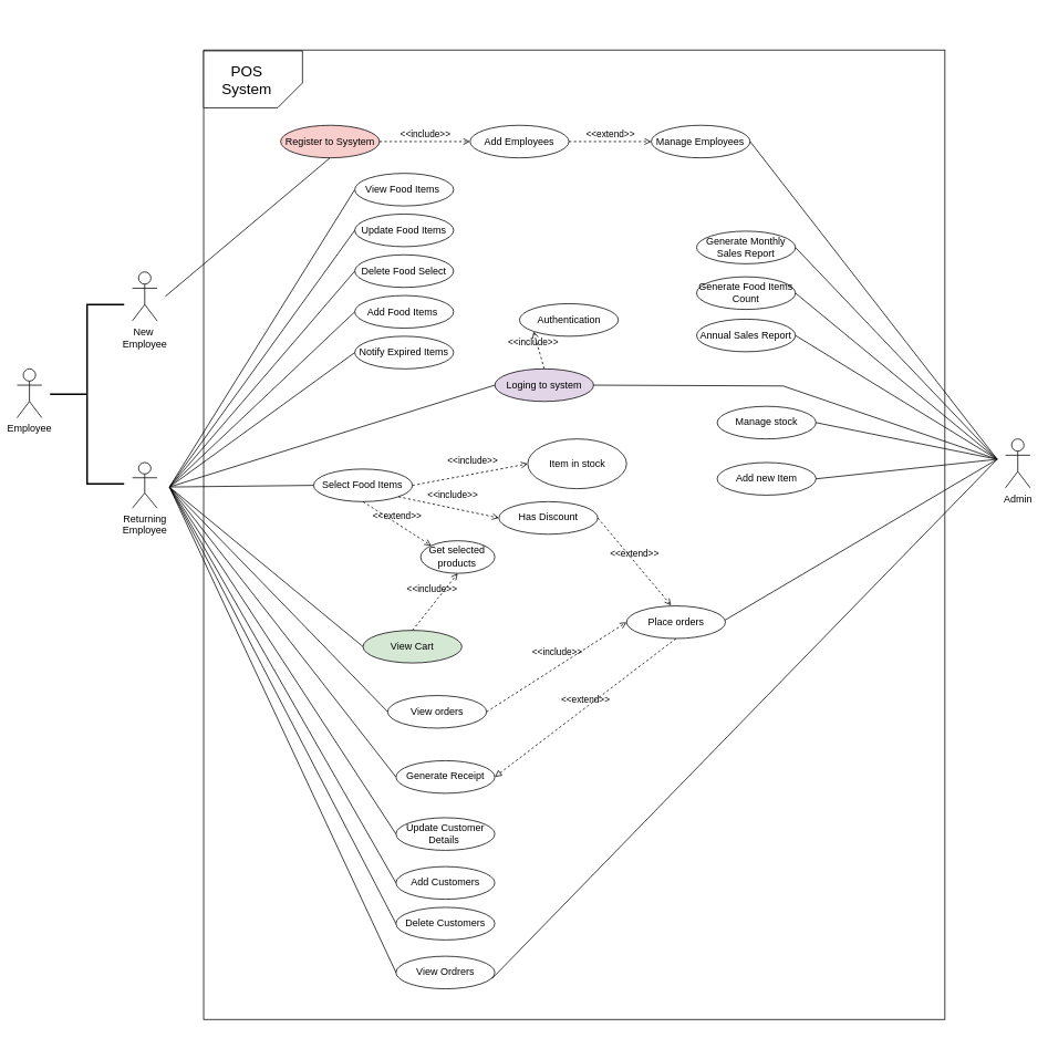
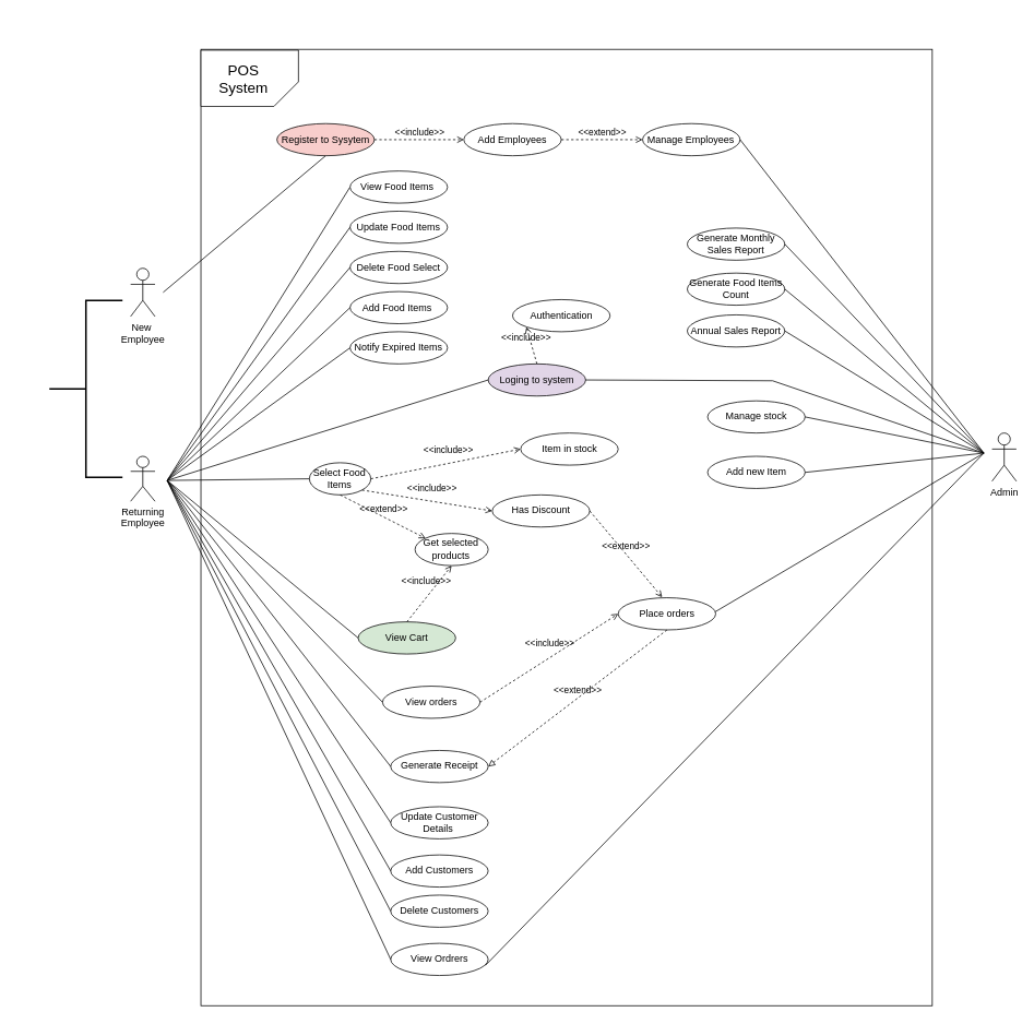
  <mxCell id="0" />
  <mxCell id="1" parent="0" />
  <mxCell id="2" value="" style="group" parent="1" connectable="0" vertex="1"><mxGeometry x="235.004" y="20.002" width="913.185" height="1207.636" as="geometry" /></mxCell>
  <mxCell id="3" value="" style="rounded=0;whiteSpace=wrap;html=1;" parent="2" vertex="1"><mxGeometry x="9.926" y="39.273" width="893.333" height="1168.364" as="geometry" /></mxCell>
  <mxCell id="4" value="" style="group" parent="2" connectable="0" vertex="1"><mxGeometry x="1.963" y="38.273" width="119.111" height="68.727" as="geometry" /></mxCell>
  <mxCell id="5" value="" style="shape=card;whiteSpace=wrap;html=1;rotation=-180;" parent="4" vertex="1"><mxGeometry x="8.0" y="2.0" width="119.111" height="68.727" as="geometry" /></mxCell>
  <mxCell id="6" value="&lt;font style=&quot;font-size: 18px;&quot;&gt;POS System&lt;/font&gt;" style="text;html=1;align=center;verticalAlign=middle;whiteSpace=wrap;rounded=0;" parent="4" vertex="1"><mxGeometry x="29.815" y="22.636" width="59.556" height="29.455" as="geometry" /></mxCell>
  <mxCell id="7" value="Update Food Items" style="ellipse;whiteSpace=wrap;html=1;" parent="1" vertex="1"><mxGeometry x="427.074" y="257.018" width="119.111" height="39.273" as="geometry" /></mxCell>
  <mxCell id="8" value="Delete Food Select" style="ellipse;whiteSpace=wrap;html=1;" parent="1" vertex="1"><mxGeometry x="427.074" y="306.109" width="119.111" height="39.273" as="geometry" /></mxCell>
  <mxCell id="9" value="Notify Expired Items" style="ellipse;whiteSpace=wrap;html=1;" parent="1" vertex="1"><mxGeometry x="427.074" y="404.291" width="119.111" height="39.273" as="geometry" /></mxCell>
  <mxCell id="10" value="Add Food Items&amp;nbsp;" style="ellipse;whiteSpace=wrap;html=1;" parent="1" vertex="1"><mxGeometry x="427.074" y="355.2" width="119.111" height="39.273" as="geometry" /></mxCell>
  <mxCell id="11" value="" style="endArrow=none;html=1;rounded=0;entryX=0;entryY=0.5;entryDx=0;entryDy=0;exitX=0.5;exitY=0.5;exitDx=0;exitDy=0;exitPerimeter=0;" parent="1" target="45" edge="1"><mxGeometry width="50" height="50" relative="1" as="geometry"><mxPoint x="203.741" y="585.927" as="sourcePoint" /><mxPoint x="625.593" y="374.836" as="targetPoint" /></mxGeometry></mxCell>
  <mxCell id="12" value="" style="endArrow=none;html=1;rounded=0;entryX=0;entryY=0.5;entryDx=0;entryDy=0;exitX=0.5;exitY=0.5;exitDx=0;exitDy=0;exitPerimeter=0;" parent="1" target="7" edge="1"><mxGeometry width="50" height="50" relative="1" as="geometry"><mxPoint x="203.741" y="585.927" as="sourcePoint" /><mxPoint x="625.593" y="374.836" as="targetPoint" /></mxGeometry></mxCell>
  <mxCell id="13" value="" style="endArrow=none;html=1;rounded=0;entryX=0;entryY=0.5;entryDx=0;entryDy=0;exitX=0.5;exitY=0.5;exitDx=0;exitDy=0;exitPerimeter=0;" parent="1" target="8" edge="1"><mxGeometry width="50" height="50" relative="1" as="geometry"><mxPoint x="203.741" y="585.927" as="sourcePoint" /><mxPoint x="625.593" y="374.836" as="targetPoint" /></mxGeometry></mxCell>
  <mxCell id="14" value="" style="endArrow=none;html=1;rounded=0;entryX=0;entryY=0.5;entryDx=0;entryDy=0;exitX=0.5;exitY=0.5;exitDx=0;exitDy=0;exitPerimeter=0;" parent="1" target="10" edge="1"><mxGeometry width="50" height="50" relative="1" as="geometry"><mxPoint x="203.741" y="585.927" as="sourcePoint" /><mxPoint x="625.593" y="374.836" as="targetPoint" /></mxGeometry></mxCell>
  <mxCell id="15" value="" style="endArrow=none;html=1;rounded=0;entryX=0;entryY=0.5;entryDx=0;entryDy=0;exitX=0.5;exitY=0.5;exitDx=0;exitDy=0;exitPerimeter=0;" parent="1" target="9" edge="1"><mxGeometry width="50" height="50" relative="1" as="geometry"><mxPoint x="203.741" y="585.927" as="sourcePoint" /><mxPoint x="625.593" y="374.836" as="targetPoint" /></mxGeometry></mxCell>
- <mxCell id="16" value="Select Food Items" style="ellipse;whiteSpace=wrap;html=1;" parent="1" vertex="1"><mxGeometry x="377.444" y="564.327" width="119.111" height="39.273" as="geometry" /></mxCell>
+ <mxCell id="16" value="Select Food Items" style="ellipse;whiteSpace=wrap;html=1;" parent="1" vertex="1"><mxGeometry x="377.444" y="564.327" width="75" height="39.273" as="geometry" /></mxCell>
  <mxCell id="17" value="View Cart" style="ellipse;whiteSpace=wrap;html=1;fillColor=#d5e8d4;" parent="1" vertex="1"><mxGeometry x="437" y="758.727" width="119.111" height="39.273" as="geometry" /></mxCell>
  <mxCell id="18" value="View orders" style="ellipse;whiteSpace=wrap;html=1;" parent="1" vertex="1"><mxGeometry x="466.778" y="837.273" width="119.111" height="39.273" as="geometry" /></mxCell>
  <mxCell id="19" value="Generate Receipt" style="ellipse;whiteSpace=wrap;html=1;" parent="1" vertex="1"><mxGeometry x="476.704" y="915.818" width="119.111" height="39.273" as="geometry" /></mxCell>
  <mxCell id="20" value="" style="endArrow=none;html=1;rounded=0;entryX=0;entryY=0.5;entryDx=0;entryDy=0;exitX=0.5;exitY=0.5;exitDx=0;exitDy=0;exitPerimeter=0;" parent="1" target="16" edge="1"><mxGeometry width="50" height="50" relative="1" as="geometry"><mxPoint x="203.741" y="585.927" as="sourcePoint" /><mxPoint x="625.593" y="571.2" as="targetPoint" /></mxGeometry></mxCell>
  <mxCell id="21" value="" style="endArrow=none;html=1;rounded=0;entryX=0;entryY=0.5;entryDx=0;entryDy=0;exitX=0.5;exitY=0.5;exitDx=0;exitDy=0;exitPerimeter=0;" parent="1" target="17" edge="1"><mxGeometry width="50" height="50" relative="1" as="geometry"><mxPoint x="203.741" y="585.927" as="sourcePoint" /><mxPoint x="625.593" y="571.2" as="targetPoint" /></mxGeometry></mxCell>
  <mxCell id="22" value="" style="endArrow=none;html=1;rounded=0;entryX=0;entryY=0.5;entryDx=0;entryDy=0;exitX=0.5;exitY=0.5;exitDx=0;exitDy=0;exitPerimeter=0;" parent="1" target="18" edge="1"><mxGeometry width="50" height="50" relative="1" as="geometry"><mxPoint x="203.741" y="585.927" as="sourcePoint" /><mxPoint x="625.593" y="571.2" as="targetPoint" /></mxGeometry></mxCell>
  <mxCell id="23" value="" style="endArrow=none;html=1;rounded=0;entryX=0;entryY=0.5;entryDx=0;entryDy=0;exitX=0.5;exitY=0.5;exitDx=0;exitDy=0;exitPerimeter=0;" parent="1" target="19" edge="1"><mxGeometry width="50" height="50" relative="1" as="geometry"><mxPoint x="203.741" y="585.927" as="sourcePoint" /><mxPoint x="625.593" y="571.2" as="targetPoint" /></mxGeometry></mxCell>
  <mxCell id="24" value="&lt;div&gt;Update Customer Details&amp;nbsp;&lt;br&gt;&lt;/div&gt;" style="ellipse;whiteSpace=wrap;html=1;" parent="1" vertex="1"><mxGeometry x="476.704" y="984.545" width="119.111" height="39.273" as="geometry" /></mxCell>
  <mxCell id="25" value="Add Customers" style="ellipse;whiteSpace=wrap;html=1;" parent="1" vertex="1"><mxGeometry x="476.704" y="1043.455" width="119.111" height="39.273" as="geometry" /></mxCell>
  <mxCell id="26" value="Delete Customers" style="ellipse;whiteSpace=wrap;html=1;" parent="1" vertex="1"><mxGeometry x="476.704" y="1092.545" width="119.111" height="39.273" as="geometry" /></mxCell>
  <mxCell id="27" value="View Ordrers" style="ellipse;whiteSpace=wrap;html=1;" parent="1" vertex="1"><mxGeometry x="476.704" y="1151.455" width="119.111" height="39.273" as="geometry" /></mxCell>
  <mxCell id="28" value="" style="endArrow=none;html=1;rounded=0;entryX=0;entryY=0.5;entryDx=0;entryDy=0;exitX=0.5;exitY=0.5;exitDx=0;exitDy=0;exitPerimeter=0;" parent="1" target="24" edge="1"><mxGeometry width="50" height="50" relative="1" as="geometry"><mxPoint x="203.741" y="585.927" as="sourcePoint" /><mxPoint x="625.593" y="728.291" as="targetPoint" /></mxGeometry></mxCell>
  <mxCell id="29" value="" style="endArrow=none;html=1;rounded=0;entryX=0;entryY=0.5;entryDx=0;entryDy=0;exitX=0.5;exitY=0.5;exitDx=0;exitDy=0;exitPerimeter=0;" parent="1" target="25" edge="1"><mxGeometry width="50" height="50" relative="1" as="geometry"><mxPoint x="203.741" y="585.927" as="sourcePoint" /><mxPoint x="625.593" y="620.291" as="targetPoint" /></mxGeometry></mxCell>
  <mxCell id="30" value="" style="endArrow=none;html=1;rounded=0;entryX=0;entryY=0.5;entryDx=0;entryDy=0;exitX=0.5;exitY=0.5;exitDx=0;exitDy=0;exitPerimeter=0;" parent="1" target="26" edge="1"><mxGeometry width="50" height="50" relative="1" as="geometry"><mxPoint x="203.741" y="585.927" as="sourcePoint" /><mxPoint x="625.593" y="620.291" as="targetPoint" /></mxGeometry></mxCell>
  <mxCell id="31" value="" style="endArrow=none;html=1;rounded=0;entryX=0;entryY=0.5;entryDx=0;entryDy=0;exitX=0.5;exitY=0.5;exitDx=0;exitDy=0;exitPerimeter=0;" parent="1" target="27" edge="1"><mxGeometry width="50" height="50" relative="1" as="geometry"><mxPoint x="203.741" y="585.927" as="sourcePoint" /><mxPoint x="625.593" y="620.291" as="targetPoint" /></mxGeometry></mxCell>
  <mxCell id="32" value="Generate Monthly Sales Report" style="ellipse;whiteSpace=wrap;html=1;" parent="1" vertex="1"><mxGeometry x="839" y="277.636" width="119.111" height="39.273" as="geometry" /></mxCell>
  <mxCell id="33" value="Generate Food Items Count" style="ellipse;whiteSpace=wrap;html=1;" parent="1" vertex="1"><mxGeometry x="839" y="332.618" width="119.111" height="39.273" as="geometry" /></mxCell>
  <mxCell id="34" value="Annual Sales Report" style="ellipse;whiteSpace=wrap;html=1;" parent="1" vertex="1"><mxGeometry x="839" y="383.673" width="119.111" height="39.273" as="geometry" /></mxCell>
  <mxCell id="35" value="" style="endArrow=none;html=1;rounded=0;entryX=1;entryY=0.5;entryDx=0;entryDy=0;" parent="1" target="32" edge="1"><mxGeometry width="50" height="50" relative="1" as="geometry"><mxPoint x="1201.296" y="552.545" as="sourcePoint" /><mxPoint x="496.556" y="306.109" as="targetPoint" /></mxGeometry></mxCell>
  <mxCell id="36" value="" style="endArrow=none;html=1;rounded=0;entryX=1;entryY=0.5;entryDx=0;entryDy=0;" parent="1" target="33" edge="1"><mxGeometry width="50" height="50" relative="1" as="geometry"><mxPoint x="1201.296" y="552.545" as="sourcePoint" /><mxPoint x="794.333" y="325.745" as="targetPoint" /></mxGeometry></mxCell>
  <mxCell id="37" value="" style="endArrow=none;html=1;rounded=0;entryX=1;entryY=0.5;entryDx=0;entryDy=0;" parent="1" target="34" edge="1"><mxGeometry width="50" height="50" relative="1" as="geometry"><mxPoint x="1201.296" y="552.545" as="sourcePoint" /><mxPoint x="804.259" y="335.564" as="targetPoint" /></mxGeometry></mxCell>
  <mxCell id="38" value="" style="endArrow=none;html=1;rounded=0;entryX=0.971;entryY=0.688;entryDx=0;entryDy=0;entryPerimeter=0;" parent="1" target="27" edge="1"><mxGeometry width="50" height="50" relative="1" as="geometry"><mxPoint x="1201.296" y="552.545" as="sourcePoint" /><mxPoint x="496.556" y="463.2" as="targetPoint" /></mxGeometry></mxCell>
  <mxCell id="39" value="" style="endArrow=none;html=1;rounded=0;entryX=0.91;entryY=0.589;entryDx=0;entryDy=0;entryPerimeter=0;" parent="1" target="53" edge="1"><mxGeometry width="50" height="50" relative="1" as="geometry"><mxPoint x="1201.296" y="552.545" as="sourcePoint" /><mxPoint x="794.333" y="680.182" as="targetPoint" /></mxGeometry></mxCell>
  <mxCell id="40" value="Manage Employees" style="ellipse;whiteSpace=wrap;html=1;" parent="1" vertex="1"><mxGeometry x="784.407" y="150" width="119.111" height="39.273" as="geometry" /></mxCell>
  <mxCell id="41" value="" style="endArrow=none;html=1;rounded=0;entryX=1;entryY=0.5;entryDx=0;entryDy=0;" parent="1" target="40" edge="1"><mxGeometry width="50" height="50" relative="1" as="geometry"><mxPoint x="1201.296" y="552.545" as="sourcePoint" /><mxPoint x="675.222" y="541.745" as="targetPoint" /></mxGeometry></mxCell>
- <mxCell id="42" value="Employee&lt;div&gt;&lt;br&gt;&lt;/div&gt;" style="shape=umlActor;verticalLabelPosition=bottom;verticalAlign=top;html=1;outlineConnect=0;" parent="1" vertex="1"><mxGeometry x="20.111" y="443.564" width="29.778" height="58.909" as="geometry" /></mxCell>
  <mxCell id="43" value="Add new Item" style="ellipse;whiteSpace=wrap;html=1;" parent="1" vertex="1"><mxGeometry x="863.815" y="556.473" width="119.111" height="39.273" as="geometry" /></mxCell>
  <mxCell id="44" value="" style="endArrow=none;html=1;rounded=0;entryX=1;entryY=0.5;entryDx=0;entryDy=0;" parent="1" target="43" edge="1"><mxGeometry width="50" height="50" relative="1" as="geometry"><mxPoint x="1201.296" y="552.545" as="sourcePoint" /><mxPoint x="794.333" y="423.927" as="targetPoint" /></mxGeometry></mxCell>
  <mxCell id="45" value="View Food Items&amp;nbsp;" style="ellipse;whiteSpace=wrap;html=1;" parent="1" vertex="1"><mxGeometry x="427.074" y="207.927" width="119.111" height="39.273" as="geometry" /></mxCell>
  <mxCell id="46" value="New&amp;nbsp;&lt;div&gt;Employee&lt;div&gt;&lt;br&gt;&lt;/div&gt;&lt;/div&gt;" style="shape=umlActor;verticalLabelPosition=bottom;verticalAlign=top;html=1;outlineConnect=0;" parent="1" vertex="1"><mxGeometry x="159.074" y="326.727" width="29.778" height="58.909" as="geometry" /></mxCell>
  <mxCell id="47" value="Add Employees" style="ellipse;whiteSpace=wrap;html=1;" parent="1" vertex="1"><mxGeometry x="566.037" y="150" width="119.111" height="39.273" as="geometry" /></mxCell>
  <mxCell id="48" value="Register to Sysytem" style="ellipse;whiteSpace=wrap;html=1;fillColor=#f8cecc;" parent="1" vertex="1"><mxGeometry x="337.741" y="150" width="119.111" height="39.273" as="geometry" /></mxCell>
  <mxCell id="49" value="Loging to system" style="ellipse;whiteSpace=wrap;html=1;fillColor=#e1d5e7;" parent="1" vertex="1"><mxGeometry x="595.815" y="443.564" width="119.111" height="39.273" as="geometry" /></mxCell>
  <mxCell id="50" value="&amp;lt;&amp;lt;include&amp;gt;&amp;gt;" style="html=1;verticalAlign=bottom;labelBackgroundColor=none;endArrow=open;endFill=0;dashed=1;rounded=0;entryX=0;entryY=0.5;entryDx=0;entryDy=0;exitX=1;exitY=0.5;exitDx=0;exitDy=0;" parent="1" source="48" target="47" edge="1"><mxGeometry width="160" relative="1" as="geometry"><mxPoint x="248.407" y="267.818" as="sourcePoint" /><mxPoint x="407.222" y="267.818" as="targetPoint" /></mxGeometry></mxCell>
  <mxCell id="51" value="" style="endArrow=none;html=1;rounded=0;exitX=0.5;exitY=0.5;exitDx=0;exitDy=0;exitPerimeter=0;entryX=0;entryY=0.5;entryDx=0;entryDy=0;" parent="1" target="49" edge="1"><mxGeometry width="50" height="50" relative="1" as="geometry"><mxPoint x="203.741" y="585.927" as="sourcePoint" /><mxPoint x="575.963" y="572.182" as="targetPoint" /></mxGeometry></mxCell>
  <mxCell id="52" value="" style="endArrow=none;html=1;rounded=0;entryX=0.5;entryY=1;entryDx=0;entryDy=0;" parent="1" target="48" edge="1"><mxGeometry width="50" height="50" relative="1" as="geometry"><mxPoint x="198.778" y="356.182" as="sourcePoint" /><mxPoint x="228.556" y="247.2" as="targetPoint" /></mxGeometry></mxCell>
  <mxCell id="53" value="Place orders" style="ellipse;whiteSpace=wrap;html=1;" parent="1" vertex="1"><mxGeometry x="754.63" y="729.273" width="119.111" height="39.273" as="geometry" /></mxCell>
  <mxCell id="54" value="&amp;lt;&amp;lt;extend&amp;gt;&amp;gt;" style="html=1;verticalAlign=bottom;labelBackgroundColor=none;endArrow=open;endFill=0;dashed=1;rounded=0;entryX=0;entryY=0.5;entryDx=0;entryDy=0;exitX=1;exitY=0.5;exitDx=0;exitDy=0;" parent="1" source="47" target="40" edge="1"><mxGeometry width="160" relative="1" as="geometry"><mxPoint x="625.593" y="228.545" as="sourcePoint" /><mxPoint x="784.407" y="228.545" as="targetPoint" /></mxGeometry></mxCell>
  <mxCell id="55" value="Authentication" style="ellipse;whiteSpace=wrap;html=1;" parent="1" vertex="1"><mxGeometry x="625.593" y="365.018" width="119.111" height="39.273" as="geometry" /></mxCell>
  <mxCell id="56" value="&amp;lt;&amp;lt;include&amp;gt;&amp;gt;" style="html=1;verticalAlign=bottom;labelBackgroundColor=none;endArrow=open;endFill=0;dashed=1;rounded=0;exitX=1;exitY=0.5;exitDx=0;exitDy=0;entryX=0;entryY=0.5;entryDx=0;entryDy=0;" parent="1" source="18" target="53" edge="1"><mxGeometry x="0.054" y="7" width="160" relative="1" as="geometry"><mxPoint x="566.037" y="668.685" as="sourcePoint" /><mxPoint x="724.852" y="729.273" as="targetPoint" /><mxPoint as="offset" /></mxGeometry></mxCell>
  <mxCell id="57" value="&amp;lt;&amp;lt;include&amp;gt;&amp;gt;" style="html=1;verticalAlign=bottom;labelBackgroundColor=none;endArrow=open;endFill=0;dashed=1;rounded=0;exitX=0.5;exitY=0;exitDx=0;exitDy=0;entryX=0;entryY=1;entryDx=0;entryDy=0;" parent="1" source="49" target="55" edge="1"><mxGeometry x="0.054" y="7" width="160" relative="1" as="geometry"><mxPoint x="446.926" y="513.273" as="sourcePoint" /><mxPoint x="658.348" y="567.273" as="targetPoint" /><mxPoint as="offset" /></mxGeometry></mxCell>
  <mxCell id="58" value="Admin&lt;div&gt;&lt;br&gt;&lt;/div&gt;" style="shape=umlActor;verticalLabelPosition=bottom;verticalAlign=top;html=1;outlineConnect=0;" parent="1" vertex="1"><mxGeometry x="1211.222" y="528" width="29.778" height="58.909" as="geometry" /></mxCell>
  <mxCell id="59" value="Returning&lt;div&gt;Employee&lt;div&gt;&lt;br&gt;&lt;/div&gt;&lt;/div&gt;" style="shape=umlActor;verticalLabelPosition=bottom;verticalAlign=top;html=1;outlineConnect=0;" parent="1" vertex="1"><mxGeometry x="159.074" y="556.473" width="29.778" height="54.982" as="geometry" /></mxCell>
  <mxCell id="60" value="" style="strokeWidth=2;html=1;shape=mxgraph.flowchart.annotation_2;align=left;labelPosition=right;pointerEvents=1;" parent="1" vertex="1"><mxGeometry x="59.815" y="366" width="89.333" height="216" as="geometry" /></mxCell>
  <mxCell id="61" value="Has Discount" style="ellipse;whiteSpace=wrap;html=1;" parent="1" vertex="1"><mxGeometry x="600.778" y="603.6" width="119.111" height="39.273" as="geometry" /></mxCell>
  <mxCell id="62" value="&amp;lt;&amp;lt;extend&amp;gt;&amp;gt;" style="html=1;verticalAlign=bottom;labelBackgroundColor=none;endArrow=open;endFill=0;dashed=1;rounded=0;entryX=0.451;entryY=-0.016;entryDx=0;entryDy=0;entryPerimeter=0;exitX=1;exitY=0.5;exitDx=0;exitDy=0;" parent="1" source="61" target="53" edge="1"><mxGeometry width="160" relative="1" as="geometry"><mxPoint x="903.519" y="648.764" as="sourcePoint" /><mxPoint x="788.378" y="623.236" as="targetPoint" /></mxGeometry></mxCell>
  <mxCell id="63" value="&amp;lt;&amp;lt;include&amp;gt;&amp;gt;" style="html=1;verticalAlign=bottom;labelBackgroundColor=none;endArrow=open;endFill=0;dashed=1;rounded=0;exitX=1;exitY=1;exitDx=0;exitDy=0;entryX=0;entryY=0.5;entryDx=0;entryDy=0;" parent="1" source="16" target="61" edge="1"><mxGeometry x="0.054" y="7" width="160" relative="1" as="geometry"><mxPoint x="556.111" y="580.91" as="sourcePoint" /><mxPoint x="665.296" y="580.91" as="targetPoint" /><mxPoint as="offset" /></mxGeometry></mxCell>
  <mxCell id="64" value="&amp;lt;&amp;lt;extend&amp;gt;&amp;gt;" style="html=1;verticalAlign=bottom;labelBackgroundColor=none;endArrow=block;endFill=0;dashed=1;rounded=0;entryX=1;entryY=0.5;entryDx=0;entryDy=0;exitX=0.5;exitY=1;exitDx=0;exitDy=0;" parent="1" source="53" target="19" edge="1"><mxGeometry width="160" relative="1" as="geometry"><mxPoint x="665.296" y="798" as="sourcePoint" /><mxPoint x="689.119" y="881.455" as="targetPoint" /></mxGeometry></mxCell>
  <mxCell id="65" value="" style="endArrow=none;html=1;rounded=0;entryX=1;entryY=0.5;entryDx=0;entryDy=0;" parent="1" target="49" edge="1"><mxGeometry width="50" height="50" relative="1" as="geometry"><mxPoint x="1201.296" y="552.545" as="sourcePoint" /><mxPoint x="645.444" y="454.364" as="targetPoint" /><Array as="points"><mxPoint x="943.222" y="464.182" /></Array></mxGeometry></mxCell>
- <mxCell id="66" value="Item in stock" style="ellipse;whiteSpace=wrap;html=1;" parent="1" vertex="1"><mxGeometry x="635.519" y="528" width="119.111" height="60" as="geometry" /></mxCell>
+ <mxCell id="66" value="Item in stock" style="ellipse;whiteSpace=wrap;html=1;" parent="1" vertex="1"><mxGeometry x="635.519" y="528" width="119.111" height="39.273" as="geometry" /></mxCell>
  <mxCell id="67" value="Manage stock" style="ellipse;whiteSpace=wrap;html=1;" parent="1" vertex="1"><mxGeometry x="863.815" y="488.727" width="119.111" height="39.273" as="geometry" /></mxCell>
  <mxCell id="68" value="&amp;lt;&amp;lt;include&amp;gt;&amp;gt;" style="html=1;verticalAlign=bottom;labelBackgroundColor=none;endArrow=open;endFill=0;dashed=1;rounded=0;exitX=1;exitY=0.5;exitDx=0;exitDy=0;entryX=0;entryY=0.5;entryDx=0;entryDy=0;" parent="1" source="16" target="66" edge="1"><mxGeometry x="0.054" y="7" width="160" relative="1" as="geometry"><mxPoint x="429.059" y="595.745" as="sourcePoint" /><mxPoint x="546.185" y="621.273" as="targetPoint" /><mxPoint as="offset" /></mxGeometry></mxCell>
  <mxCell id="69" value="" style="endArrow=none;html=1;rounded=0;exitX=1;exitY=0.5;exitDx=0;exitDy=0;" parent="1" source="67" edge="1"><mxGeometry width="50" height="50" relative="1" as="geometry"><mxPoint x="635.519" y="964.909" as="sourcePoint" /><mxPoint x="1201.296" y="552.545" as="targetPoint" /></mxGeometry></mxCell>
  <mxCell id="70" value="Get selected products" style="ellipse;whiteSpace=wrap;html=1;" parent="1" vertex="1"><mxGeometry x="506.481" y="650.727" width="89.333" height="39.273" as="geometry" /></mxCell>
  <mxCell id="71" value="&amp;lt;&amp;lt;extend&amp;gt;&amp;gt;" style="html=1;verticalAlign=bottom;labelBackgroundColor=none;endArrow=open;endFill=0;dashed=1;rounded=0;entryX=0;entryY=0;entryDx=0;entryDy=0;exitX=0.5;exitY=1;exitDx=0;exitDy=0;" parent="1" source="16" target="70" edge="1"><mxGeometry width="160" relative="1" as="geometry"><mxPoint x="418.141" y="631.091" as="sourcePoint" /><mxPoint x="506.481" y="736.145" as="targetPoint" /></mxGeometry></mxCell>
  <mxCell id="72" value="&amp;lt;&amp;lt;include&amp;gt;&amp;gt;" style="html=1;verticalAlign=bottom;labelBackgroundColor=none;endArrow=open;endFill=0;dashed=1;rounded=0;exitX=0.5;exitY=0;exitDx=0;exitDy=0;entryX=0.5;entryY=1;entryDx=0;entryDy=0;" parent="1" source="17" target="70" edge="1"><mxGeometry x="0.054" y="7" width="160" relative="1" as="geometry"><mxPoint x="538.244" y="729.273" as="sourcePoint" /><mxPoint x="660.333" y="754.8" as="targetPoint" /><mxPoint as="offset" /></mxGeometry></mxCell>
